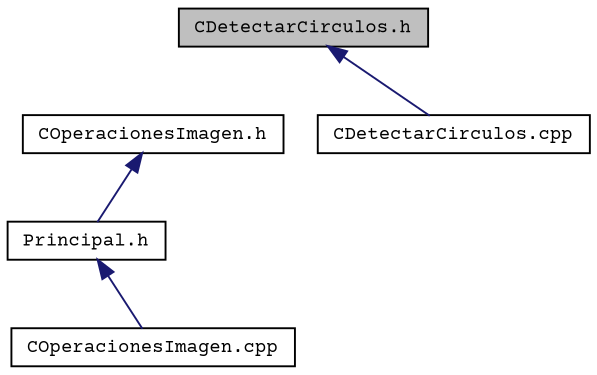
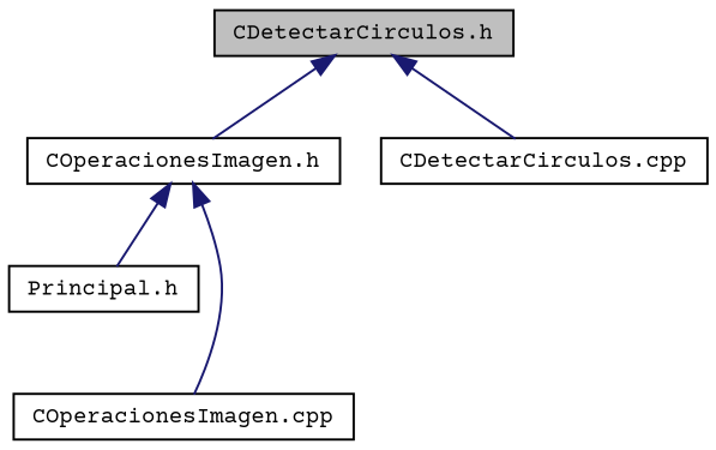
  digraph {
    fontname="Courier Prime"
    node [color=black fillcolor=white fontname="Courier Prime" fontsize=10 shape=record style=filled]
    edge [color=midnightblue dir=back fontname="Courier Prime" fontsize=10 labelfontname=Helvetica labelfontsize=10 style=solid]
    n1 [fillcolor=grey75 fontcolor=black height=0.2 label="CDetectarCirculos.h" width=0.4]
    n2 [height=0.2 label="COperacionesImagen.h" width=0.4]
    n3 [height=0.2 label="CDetectarCirculos.cpp" width=0.4]
    n4 [height=0.2 label="Principal.h" width=0.4]
    n5 [height=0.2 label="COperacionesImagen.cpp" width=0.4]
+   n1 -> n2
    n1 -> n3
    n2 -> n4
-   n4 -> n5
+   n2 -> n5
  }
